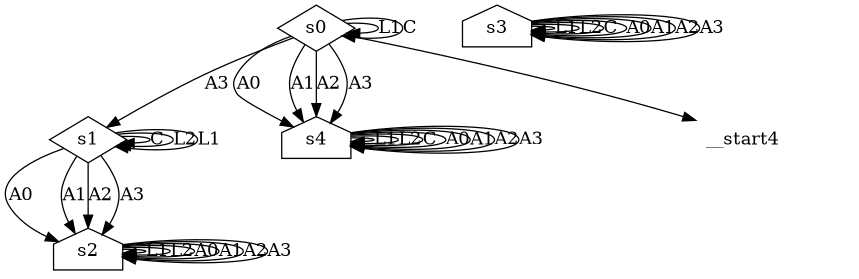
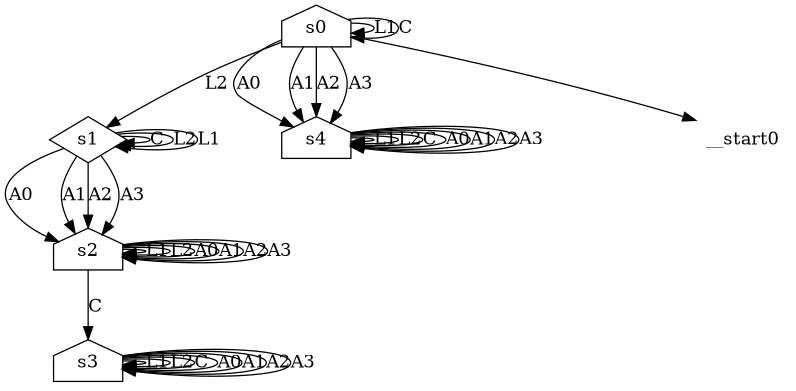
  digraph {
    node [shape=house]
-   n1 [label=s0 shape=diamond]
+   n1 [label=s0]
    n2 [label=s1 shape=diamond]
    n3 [label=s4]
-   __start0 [shape=none label=__start4]
+   __start0 [shape=none]
    n5 [label=s2]
    n6 [label=s3]
    n1 -> n1 [label=L1]
    n1 -> n1 [label=C]
-   n1 -> n2 [label=A3]
+   n1 -> n2 [label=L2]
    n1 -> n3 [label=A0]
    n1 -> n3 [label=A1]
    n1 -> n3 [label=A2]
    n1 -> n3 [label=A3]
    n1 -> __start0
    n2 -> n2 [label=C]
    n2 -> n2 [label=L2]
    n2 -> n2 [label=L1]
    n2 -> n5 [label=A0]
    n2 -> n5 [label=A1]
    n2 -> n5 [label=A2]
    n2 -> n5 [label=A3]
    n3 -> n3 [label=L1]
    n3 -> n3 [label=L2]
    n3 -> n3 [label=C]
    n3 -> n3 [label=A0]
    n3 -> n3 [label=A1]
    n3 -> n3 [label=A2]
    n3 -> n3 [label=A3]
    n5 -> n5 [label=L1]
    n5 -> n5 [label=L2]
    n5 -> n5 [label=A0]
    n5 -> n5 [label=A1]
    n5 -> n5 [label=A2]
    n5 -> n5 [label=A3]
+   n5 -> n6 [label=C]
    n6 -> n6 [label=L1]
    n6 -> n6 [label=L2]
    n6 -> n6 [label=C]
    n6 -> n6 [label=A0]
    n6 -> n6 [label=A1]
    n6 -> n6 [label=A2]
    n6 -> n6 [label=A3]
  }
